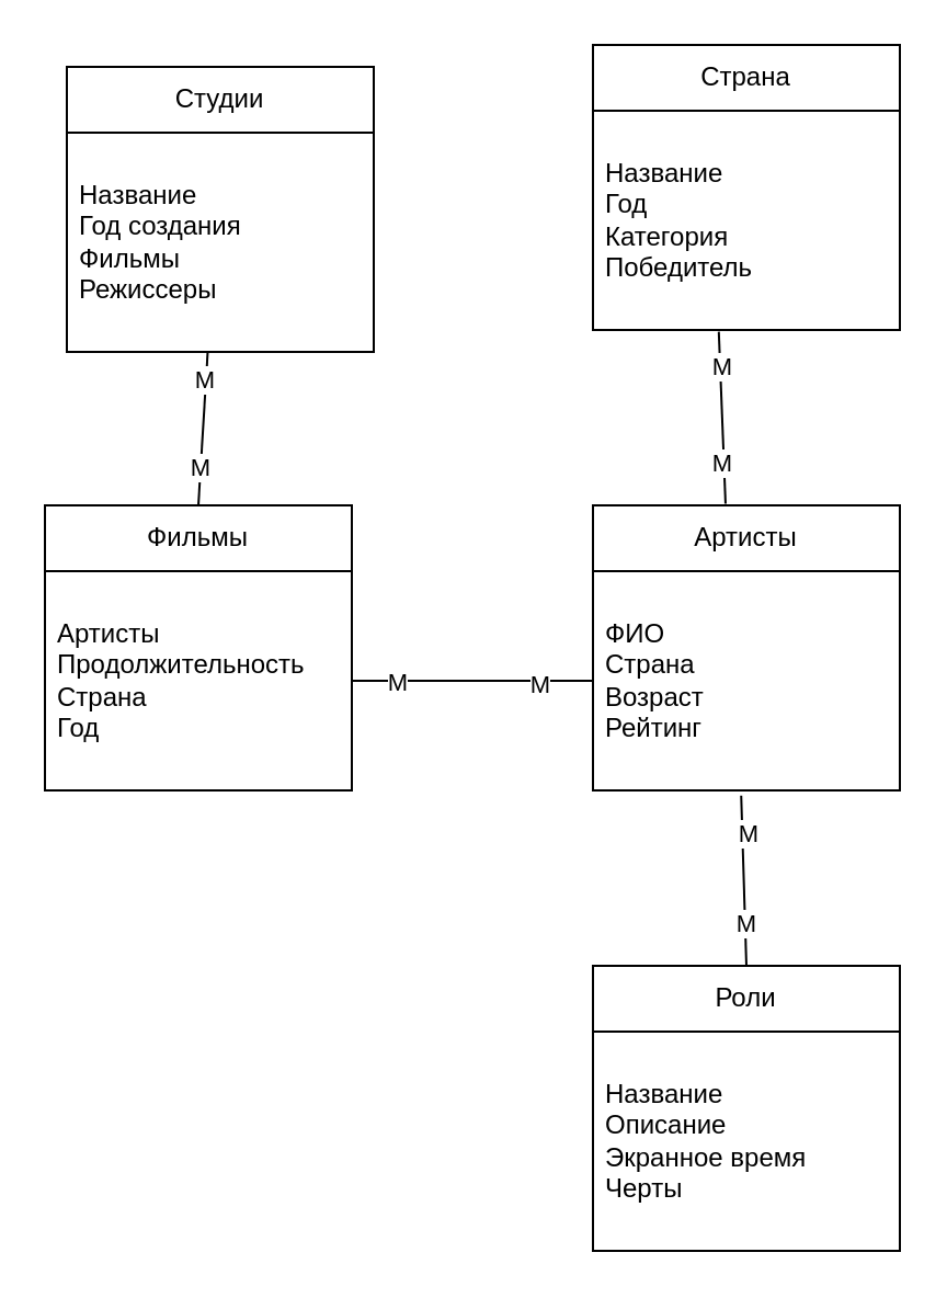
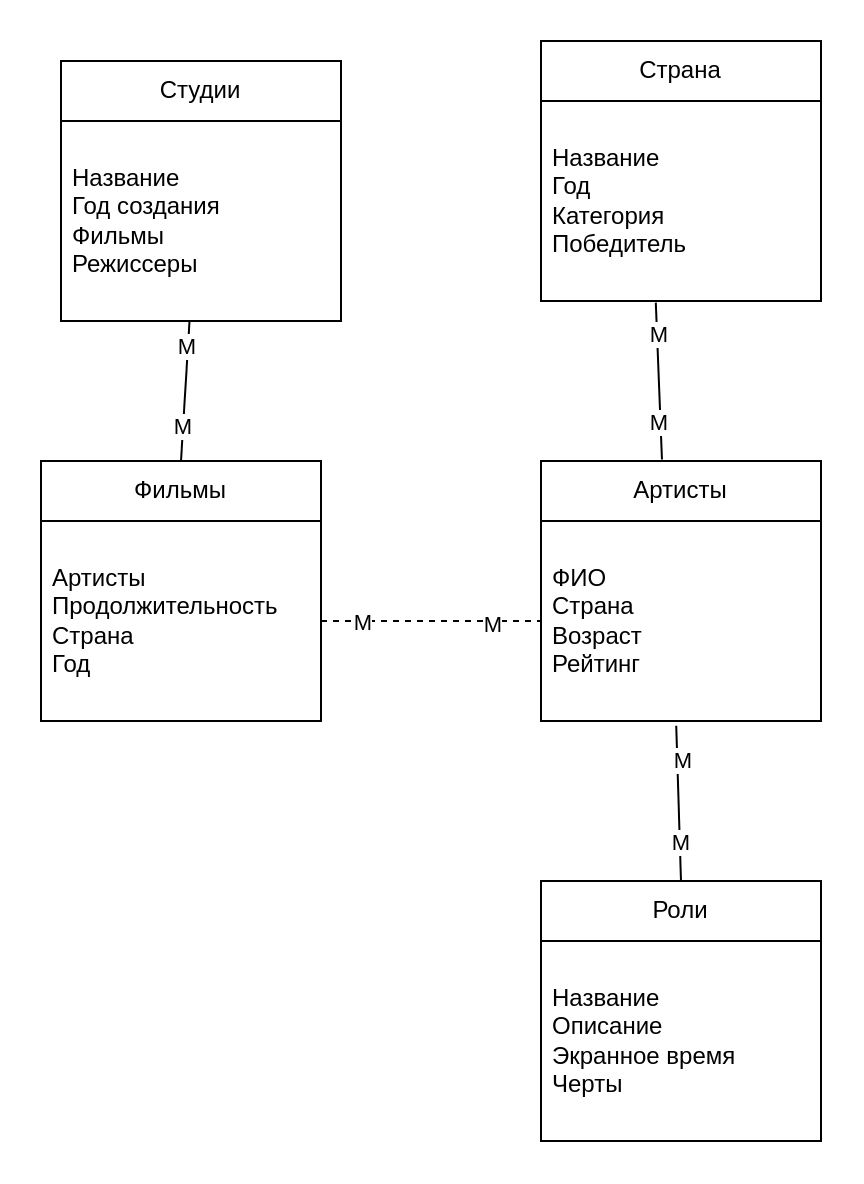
  <mxCell id="0" />
  <mxCell id="1" parent="0" />
  <mxCell id="2" value="Фильмы" style="swimlane;fontStyle=0;childLayout=stackLayout;horizontal=1;startSize=30;horizontalStack=0;resizeParent=1;resizeParentMax=0;resizeLast=0;collapsible=1;marginBottom=0;whiteSpace=wrap;html=1;" vertex="1" parent="1"><mxGeometry x="20" y="230" width="140" height="130" as="geometry" /></mxCell>
  <mxCell id="3" value="Артисты&lt;br&gt;Продолжительность&lt;br&gt;Страна&lt;br&gt;Год" style="text;strokeColor=none;fillColor=none;align=left;verticalAlign=middle;spacingLeft=4;spacingRight=4;overflow=hidden;points=[[0,0.5],[1,0.5]];portConstraint=eastwest;rotatable=0;whiteSpace=wrap;html=1;" vertex="1" parent="2"><mxGeometry y="30" width="140" height="100" as="geometry" /></mxCell>
  <mxCell id="4" value="Страна" style="swimlane;fontStyle=0;childLayout=stackLayout;horizontal=1;startSize=30;horizontalStack=0;resizeParent=1;resizeParentMax=0;resizeLast=0;collapsible=1;marginBottom=0;whiteSpace=wrap;html=1;" vertex="1" parent="1"><mxGeometry x="270" y="20" width="140" height="130" as="geometry" /></mxCell>
  <mxCell id="5" value="Название&lt;br&gt;Год&lt;br&gt;Категория&lt;br&gt;Победитель&amp;nbsp;" style="text;strokeColor=none;fillColor=none;align=left;verticalAlign=middle;spacingLeft=4;spacingRight=4;overflow=hidden;points=[[0,0.5],[1,0.5]];portConstraint=eastwest;rotatable=0;whiteSpace=wrap;html=1;" vertex="1" parent="4"><mxGeometry y="30" width="140" height="100" as="geometry" /></mxCell>
  <mxCell id="6" value="Артисты" style="swimlane;fontStyle=0;childLayout=stackLayout;horizontal=1;startSize=30;horizontalStack=0;resizeParent=1;resizeParentMax=0;resizeLast=0;collapsible=1;marginBottom=0;whiteSpace=wrap;html=1;" vertex="1" parent="1"><mxGeometry x="270" y="230" width="140" height="130" as="geometry" /></mxCell>
  <mxCell id="7" value="ФИО&lt;br&gt;Страна&lt;br&gt;Возраст&lt;br&gt;Рейтинг" style="text;strokeColor=none;fillColor=none;align=left;verticalAlign=middle;spacingLeft=4;spacingRight=4;overflow=hidden;points=[[0,0.5],[1,0.5]];portConstraint=eastwest;rotatable=0;whiteSpace=wrap;html=1;" vertex="1" parent="6"><mxGeometry y="30" width="140" height="100" as="geometry" /></mxCell>
  <mxCell id="8" value="Роли" style="swimlane;fontStyle=0;childLayout=stackLayout;horizontal=1;startSize=30;horizontalStack=0;resizeParent=1;resizeParentMax=0;resizeLast=0;collapsible=1;marginBottom=0;whiteSpace=wrap;html=1;" vertex="1" parent="1"><mxGeometry x="270" y="440" width="140" height="130" as="geometry" /></mxCell>
  <mxCell id="9" value="Название&amp;nbsp;&lt;br&gt;Описание&lt;div&gt;Экранное время&lt;/div&gt;&lt;div&gt;Черты&lt;/div&gt;" style="text;strokeColor=none;fillColor=none;align=left;verticalAlign=middle;spacingLeft=4;spacingRight=4;overflow=hidden;points=[[0,0.5],[1,0.5]];portConstraint=eastwest;rotatable=0;whiteSpace=wrap;html=1;" vertex="1" parent="8"><mxGeometry y="30" width="140" height="100" as="geometry" /></mxCell>
  <mxCell id="10" value="Студии" style="swimlane;fontStyle=0;childLayout=stackLayout;horizontal=1;startSize=30;horizontalStack=0;resizeParent=1;resizeParentMax=0;resizeLast=0;collapsible=1;marginBottom=0;whiteSpace=wrap;html=1;" vertex="1" parent="1"><mxGeometry x="30" y="30" width="140" height="130" as="geometry" /></mxCell>
  <mxCell id="11" value="Название&lt;br&gt;Год создания&lt;br&gt;Фильмы&lt;br&gt;Режиссеры" style="text;strokeColor=none;fillColor=none;align=left;verticalAlign=middle;spacingLeft=4;spacingRight=4;overflow=hidden;points=[[0,0.5],[1,0.5]];portConstraint=eastwest;rotatable=0;whiteSpace=wrap;html=1;" vertex="1" parent="10"><mxGeometry y="30" width="140" height="100" as="geometry" /></mxCell>
  <mxCell id="12" value="" style="endArrow=none;html=1;rounded=0;exitX=0.5;exitY=0;exitDx=0;exitDy=0;entryX=0.483;entryY=1.024;entryDx=0;entryDy=0;entryPerimeter=0;" edge="1" parent="1" source="8" target="7"><mxGeometry width="50" height="50" relative="1" as="geometry"><mxPoint x="300" y="340" as="sourcePoint" /><mxPoint x="350" y="290" as="targetPoint" /></mxGeometry></mxCell>
  <mxCell id="13" value="M" style="edgeLabel;html=1;align=center;verticalAlign=middle;resizable=0;points=[];" vertex="1" connectable="0" parent="12"><mxGeometry x="0.531" y="-2" relative="1" as="geometry"><mxPoint y="-1" as="offset" /></mxGeometry></mxCell>
  <mxCell id="14" value="M" style="edgeLabel;html=1;align=center;verticalAlign=middle;resizable=0;points=[];" vertex="1" connectable="0" parent="12"><mxGeometry x="-0.499" relative="1" as="geometry"><mxPoint y="-1" as="offset" /></mxGeometry></mxCell>
- <mxCell id="15" value="" style="endArrow=none;html=1;rounded=0;exitX=1;exitY=0.5;exitDx=0;exitDy=0;entryX=0;entryY=0.5;entryDx=0;entryDy=0;" edge="1" parent="1" source="3" target="7"><mxGeometry width="50" height="50" relative="1" as="geometry"><mxPoint x="340" y="340" as="sourcePoint" /><mxPoint x="390" y="290" as="targetPoint" /></mxGeometry></mxCell>
+ <mxCell id="15" value="" style="endArrow=none;html=1;rounded=0;exitX=1;exitY=0.5;exitDx=0;exitDy=0;entryX=0;entryY=0.5;entryDx=0;entryDy=0;dashed=1;" edge="1" parent="1" source="3" target="7"><mxGeometry width="50" height="50" relative="1" as="geometry"><mxPoint x="340" y="340" as="sourcePoint" /><mxPoint x="390" y="290" as="targetPoint" /></mxGeometry></mxCell>
  <mxCell id="16" value="M" style="edgeLabel;html=1;align=center;verticalAlign=middle;resizable=0;points=[];" vertex="1" connectable="0" parent="15"><mxGeometry x="-0.644" relative="1" as="geometry"><mxPoint as="offset" /></mxGeometry></mxCell>
  <mxCell id="17" value="M" style="edgeLabel;html=1;align=center;verticalAlign=middle;resizable=0;points=[];" vertex="1" connectable="0" parent="15"><mxGeometry x="0.547" y="-1" relative="1" as="geometry"><mxPoint as="offset" /></mxGeometry></mxCell>
  <mxCell id="18" value="" style="endArrow=none;html=1;rounded=0;exitX=0.5;exitY=0;exitDx=0;exitDy=0;entryX=0.459;entryY=1;entryDx=0;entryDy=0;entryPerimeter=0;" edge="1" parent="1" source="2" target="11"><mxGeometry width="50" height="50" relative="1" as="geometry"><mxPoint x="200" y="160" as="sourcePoint" /><mxPoint x="250" y="110" as="targetPoint" /></mxGeometry></mxCell>
  <mxCell id="19" value="M" style="edgeLabel;html=1;align=center;verticalAlign=middle;resizable=0;points=[];" vertex="1" connectable="0" parent="18"><mxGeometry x="-0.528" y="1" relative="1" as="geometry"><mxPoint as="offset" /></mxGeometry></mxCell>
  <mxCell id="20" value="M" style="edgeLabel;html=1;align=center;verticalAlign=middle;resizable=0;points=[];" vertex="1" connectable="0" parent="18"><mxGeometry x="0.642" y="1" relative="1" as="geometry"><mxPoint as="offset" /></mxGeometry></mxCell>
  <mxCell id="21" value="" style="endArrow=none;html=1;rounded=0;exitX=0.432;exitY=-0.006;exitDx=0;exitDy=0;entryX=0.41;entryY=1.008;entryDx=0;entryDy=0;entryPerimeter=0;exitPerimeter=0;" edge="1" parent="1" source="6" target="5"><mxGeometry width="50" height="50" relative="1" as="geometry"><mxPoint x="320" y="225" as="sourcePoint" /><mxPoint x="324" y="160" as="targetPoint" /></mxGeometry></mxCell>
  <mxCell id="22" value="M" style="edgeLabel;html=1;align=center;verticalAlign=middle;resizable=0;points=[];" vertex="1" connectable="0" parent="21"><mxGeometry x="-0.523" y="1" relative="1" as="geometry"><mxPoint as="offset" /></mxGeometry></mxCell>
  <mxCell id="23" value="M" style="edgeLabel;html=1;align=center;verticalAlign=middle;resizable=0;points=[];" vertex="1" connectable="0" parent="21"><mxGeometry x="0.593" relative="1" as="geometry"><mxPoint as="offset" /></mxGeometry></mxCell>
